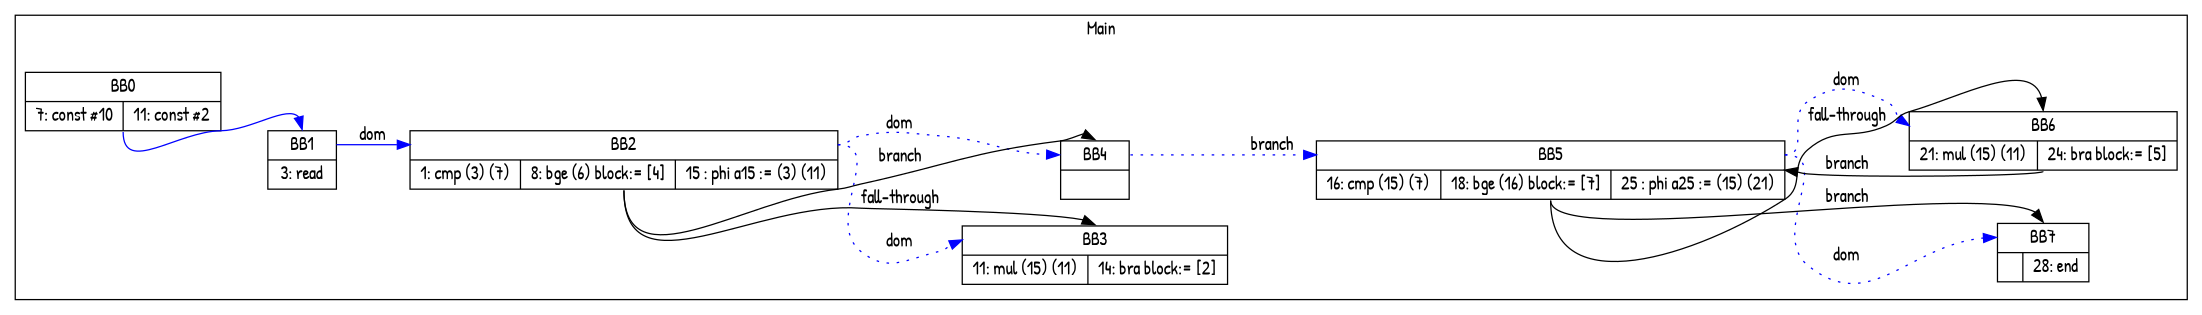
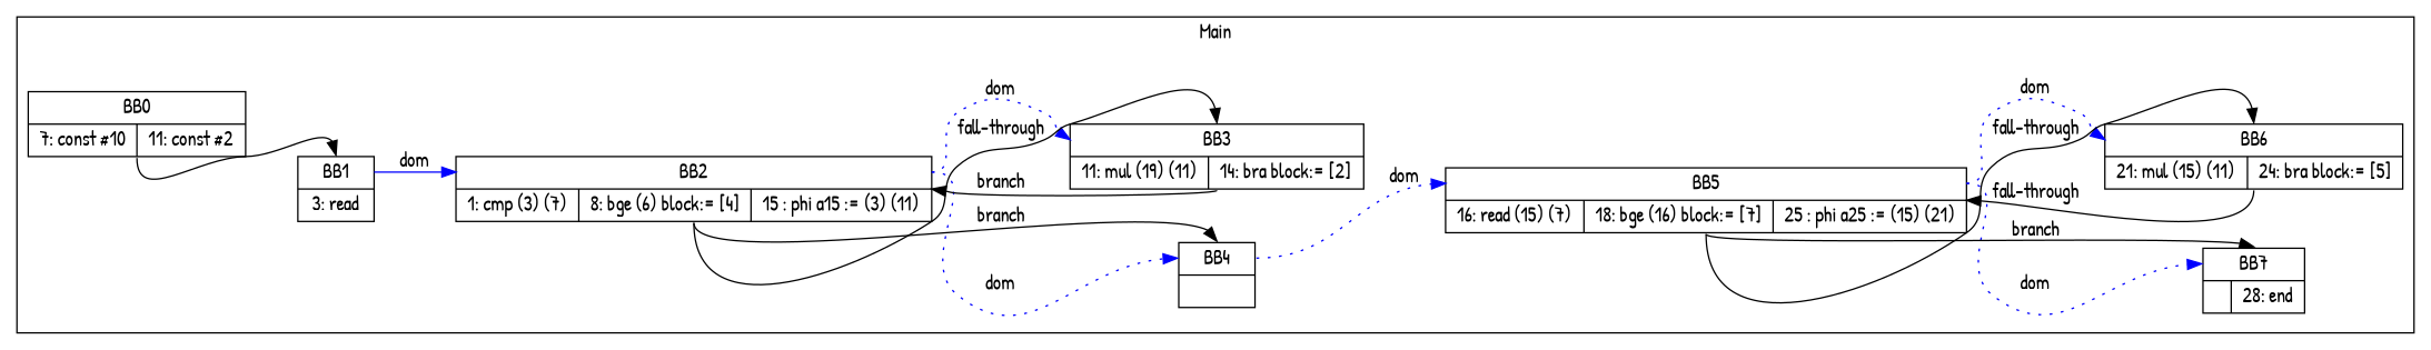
  digraph {
    fontname="Patrick Hand"
    rankdir=LR
    node [fontname="Patrick Hand" shape=record]
    edge [fontname="Patrick Hand" headport=b tailport=s]
    n1 [label="<b>BB0|{7: const #10|11: const #2}"]
    n2 [label="<b>BB1|{3: read}"]
    n3 [label="<b>BB2|{1: cmp (3) (7)|8: bge (6) block:= [4]|15 : phi a15 := (3) (11)}"]
-   n4 [label="<b>BB3|{11: mul (15) (11)|14: bra block:= [2]}"]
+   n4 [label="<b>BB3|{11: mul (19) (11)|14: bra block:= [2]}"]
    n5 [label="<b>BB4|}"]
-   n6 [label="<b>BB5|{16: cmp (15) (7)|18: bge (16) block:= [7]|25 : phi a25 := (15) (21)}"]
+   n6 [label="<b>BB5|{16: read (15) (7)|18: bge (16) block:= [7]|25 : phi a25 := (15) (21)}"]
    n7 [label="<b>BB6|{21: mul (15) (11)|24: bra block:= [5]}"]
    n8 [label="<b>BB7|{|28: end}"]
    subgraph cluster_1 {
      label=Main
      n1
      n2
      n3
      n4
      n5
      n6
      n7
      n8
    }
-   n1 -> n2 [headport=n color=blue]
+   n1 -> n2 [headport=n]
    n2 -> n3 [color=blue label=dom style=solid tailport=b]
    n3 -> n4 [color=blue label=dom style=dotted tailport=b]
    n3 -> n4 [headport=n label="fall-through"]
    n3 -> n5 [color=blue label=dom style=dotted tailport=b]
    n3 -> n5 [headport=n label=branch]
-   n5 -> n6 [color=blue label=branch style=dotted tailport=b]
+   n4 -> n3 [headport=e label=branch]
+   n5 -> n6 [color=blue label=dom style=dotted tailport=b]
    n6 -> n7 [color=blue label=dom style=dotted tailport=b]
    n6 -> n7 [headport=n label="fall-through"]
    n6 -> n8 [color=blue label=dom style=dotted tailport=b]
    n6 -> n8 [headport=n label=branch]
-   n7 -> n6 [headport=e label=branch]
+   n7 -> n6 [headport=e label="fall-through"]
  }
